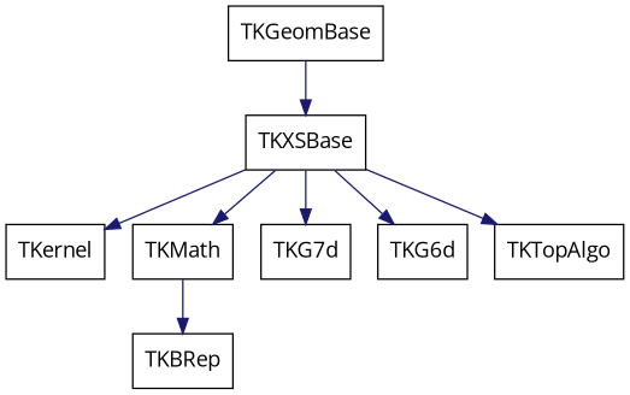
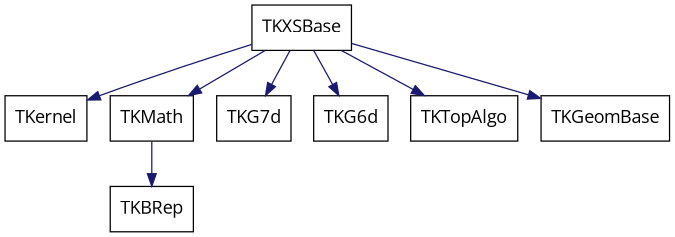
  digraph {
    aspect=1
    fontname="Open Sans"
    node [fontname="Open Sans" shape=box]
    edge [color=midnightblue fontname="Open Sans" style=solid]
    TKXSBase
    TKernel
    TKMath
    n4 [label=TKG7d]
    n5 [label=TKG6d]
    TKTopAlgo
    TKGeomBase
    TKBRep
    TKXSBase -> TKernel
    TKXSBase -> TKMath
    TKXSBase -> n4
    TKXSBase -> n5
    TKXSBase -> TKTopAlgo
-   TKGeomBase -> TKXSBase
+   TKXSBase -> TKGeomBase
    TKMath -> TKBRep
  }
